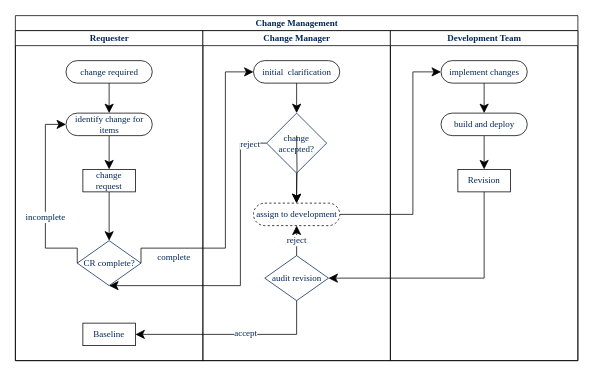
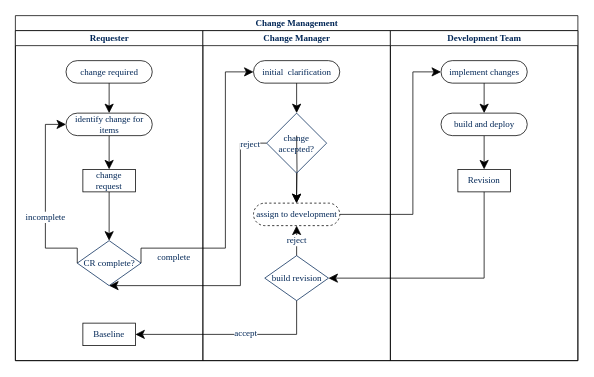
  <mxCell id="0" />
  <mxCell id="1" parent="0" />
  <mxCell id="2" value="Change Management" style="swimlane;html=1;childLayout=stackLayout;startSize=20;rounded=0;shadow=0;comic=0;labelBackgroundColor=none;strokeWidth=1;fontFamily=TitilliumText25L;fontSize=12;align=center;fontColor=#012656;" parent="1" vertex="1"><mxGeometry x="20" y="20" width="750" height="460" as="geometry" /></mxCell>
  <mxCell id="3" value="Requester" style="swimlane;html=1;startSize=20;fontColor=#012656;fontFamily=TitilliumText25L;fontSize=12;" parent="2" vertex="1"><mxGeometry y="20" width="250" height="440" as="geometry" /></mxCell>
  <mxCell id="4" value="" style="edgeStyle=orthogonalEdgeStyle;rounded=0;orthogonalLoop=1;jettySize=auto;html=1;startSize=10;endSize=10;exitX=0.5;exitY=1;exitDx=0;exitDy=0;entryX=0.5;entryY=0;entryDx=0;entryDy=0;fontColor=#012656;fontFamily=TitilliumText25L;fontSize=12;" edge="1" parent="3" source="9" target="10"><mxGeometry relative="1" as="geometry"><mxPoint x="124.75" y="165" as="sourcePoint" /><mxPoint x="124.75" y="230" as="targetPoint" /></mxGeometry></mxCell>
  <mxCell id="5" value="" style="edgeStyle=orthogonalEdgeStyle;rounded=0;orthogonalLoop=1;jettySize=auto;html=1;startSize=10;endSize=10;exitX=0.5;exitY=1;exitDx=0;exitDy=0;entryX=0.5;entryY=0;entryDx=0;entryDy=0;fontColor=#012656;fontFamily=TitilliumText25L;fontSize=12;" edge="1" parent="3" source="10" target="6"><mxGeometry relative="1" as="geometry"><mxPoint x="124.75" y="215" as="sourcePoint" /><mxPoint x="125" y="261" as="targetPoint" /></mxGeometry></mxCell>
  <mxCell id="6" value="CR complete?" style="rhombus;whiteSpace=wrap;html=1;strokeColor=#012656;fillColor=none;fontFamily=TitilliumText25L;fontColor=#012656;fontSize=12;" vertex="1" parent="3"><mxGeometry x="82.5" y="280" width="85" height="60" as="geometry" /></mxCell>
  <mxCell id="7" value="change required" style="rounded=1;whiteSpace=wrap;html=1;shadow=0;comic=0;labelBackgroundColor=none;strokeWidth=1;fontFamily=TitilliumText25L;fontSize=12;align=center;arcSize=50;fontColor=#012656;" parent="3" vertex="1"><mxGeometry x="67.5" y="40" width="115" height="30" as="geometry" /></mxCell>
  <mxCell id="8" value="" style="edgeStyle=orthogonalEdgeStyle;rounded=0;orthogonalLoop=1;jettySize=auto;html=1;startSize=10;endSize=10;fontColor=#012656;fontFamily=TitilliumText25L;fontSize=12;" edge="1" parent="3" source="7" target="9"><mxGeometry relative="1" as="geometry" /></mxCell>
  <mxCell id="9" value="identify change for items" style="whiteSpace=wrap;html=1;rounded=1;shadow=0;fontFamily=TitilliumText25L;strokeWidth=1;arcSize=50;comic=0;fontColor=#012656;fontSize=12;" vertex="1" parent="3"><mxGeometry x="67.5" y="110" width="115" height="30" as="geometry" /></mxCell>
  <mxCell id="10" value="change request" style="rounded=0;whiteSpace=wrap;html=1;shadow=0;comic=0;labelBackgroundColor=none;strokeWidth=1;fontFamily=TitilliumText25L;fontSize=12;align=center;arcSize=50;fontColor=#012656;" parent="3" vertex="1"><mxGeometry x="90" y="185" width="70" height="30" as="geometry" /></mxCell>
  <mxCell id="11" value="" style="edgeStyle=orthogonalEdgeStyle;rounded=0;orthogonalLoop=1;jettySize=auto;html=1;startSize=10;endSize=10;exitX=0;exitY=0.5;exitDx=0;exitDy=0;entryX=0;entryY=0.5;entryDx=0;entryDy=0;fontColor=#012656;fontFamily=TitilliumText25L;fontSize=12;" edge="1" parent="3" source="6" target="9"><mxGeometry relative="1" as="geometry"><mxPoint x="135" y="225" as="sourcePoint" /><mxPoint x="135" y="270" as="targetPoint" /><Array as="points"><mxPoint x="40" y="290" /><mxPoint x="40" y="125" /></Array></mxGeometry></mxCell>
  <mxCell id="12" value="incomplete" style="edgeLabel;html=1;align=center;verticalAlign=middle;resizable=0;points=[];fontFamily=TitilliumText25L;fontColor=#012656;fontSize=12;" vertex="1" connectable="0" parent="11"><mxGeometry x="-0.186" y="1" relative="1" as="geometry"><mxPoint as="offset" /></mxGeometry></mxCell>
  <mxCell id="13" value="Baseline" style="rounded=0;whiteSpace=wrap;html=1;shadow=0;comic=0;labelBackgroundColor=none;strokeWidth=1;fontFamily=TitilliumText25L;fontSize=12;align=center;arcSize=50;fontColor=#012656;" vertex="1" parent="3"><mxGeometry x="90" y="390" width="70" height="30" as="geometry" /></mxCell>
  <mxCell id="14" value="" style="edgeStyle=orthogonalEdgeStyle;rounded=0;orthogonalLoop=1;jettySize=auto;html=1;startSize=10;endSize=10;exitX=1;exitY=0.5;exitDx=0;exitDy=0;entryX=0;entryY=0.5;entryDx=0;entryDy=0;fontColor=#012656;fontFamily=TitilliumText25L;fontSize=12;" edge="1" parent="2" source="6" target="21"><mxGeometry relative="1" as="geometry"><mxPoint x="385" y="245" as="sourcePoint" /><mxPoint x="385" y="290" as="targetPoint" /><Array as="points"><mxPoint x="280" y="310" /><mxPoint x="280" y="75" /></Array></mxGeometry></mxCell>
  <mxCell id="15" value="complete" style="edgeLabel;html=1;align=center;verticalAlign=middle;resizable=0;points=[];fontFamily=TitilliumText25L;fontColor=#012656;fontSize=12;" vertex="1" connectable="0" parent="14"><mxGeometry x="-0.186" y="1" relative="1" as="geometry"><mxPoint x="-69" y="44.02" as="offset" /></mxGeometry></mxCell>
  <mxCell id="16" value="" style="edgeStyle=orthogonalEdgeStyle;rounded=0;orthogonalLoop=1;jettySize=auto;html=1;startSize=10;endSize=10;fontFamily=TitilliumText25L;fontSize=12;fontColor=#012656;exitX=0;exitY=0.5;exitDx=0;exitDy=0;entryX=0.5;entryY=1;entryDx=0;entryDy=0;" edge="1" parent="2" source="22" target="6"><mxGeometry relative="1" as="geometry"><mxPoint x="375" y="220" as="sourcePoint" /><mxPoint x="380" y="380" as="targetPoint" /><Array as="points"><mxPoint x="300" y="170" /><mxPoint x="300" y="360" /><mxPoint x="125" y="360" /></Array></mxGeometry></mxCell>
  <mxCell id="17" value="reject" style="edgeLabel;html=1;align=center;verticalAlign=middle;resizable=0;points=[];fontSize=12;fontFamily=TitilliumText25L;fontColor=#012656;" vertex="1" connectable="0" parent="16"><mxGeometry x="-0.887" relative="1" as="geometry"><mxPoint as="offset" /></mxGeometry></mxCell>
  <mxCell id="18" value="Change Manager" style="swimlane;html=1;startSize=20;fontColor=#012656;fontFamily=TitilliumText25L;fontSize=12;" vertex="1" parent="2"><mxGeometry x="250" y="20" width="250" height="440" as="geometry" /></mxCell>
  <mxCell id="19" value="" style="edgeStyle=orthogonalEdgeStyle;rounded=0;orthogonalLoop=1;jettySize=auto;html=1;startSize=10;endSize=10;exitX=0.5;exitY=1;exitDx=0;exitDy=0;entryX=0.5;entryY=0;entryDx=0;entryDy=0;fontColor=#012656;fontFamily=TitilliumText25L;fontSize=12;" edge="1" parent="18"><mxGeometry relative="1" as="geometry"><mxPoint x="125" y="140" as="sourcePoint" /><mxPoint x="124.75" y="230" as="targetPoint" /></mxGeometry></mxCell>
  <mxCell id="20" value="reject" style="edgeStyle=orthogonalEdgeStyle;rounded=0;orthogonalLoop=1;jettySize=auto;html=1;entryX=0.5;entryY=1;entryDx=0;entryDy=0;startSize=10;endSize=10;fontFamily=TitilliumText25L;fontSize=12;fontColor=#012656;" edge="1" parent="18" source="26" target="24"><mxGeometry relative="1" as="geometry"><mxPoint as="offset" /></mxGeometry></mxCell>
  <mxCell id="21" value="initial &amp;nbsp;clarification" style="rounded=1;whiteSpace=wrap;html=1;shadow=0;comic=0;labelBackgroundColor=none;strokeWidth=1;fontFamily=TitilliumText25L;fontSize=12;align=center;arcSize=50;fontColor=#012656;" vertex="1" parent="18"><mxGeometry x="67.5" y="40" width="115" height="30" as="geometry" /></mxCell>
  <mxCell id="22" value="change accepted?" style="rhombus;whiteSpace=wrap;html=1;strokeColor=#012656;fillColor=none;fontFamily=TitilliumText25L;fontSize=12;fontColor=#012656;" vertex="1" parent="18"><mxGeometry x="85" y="110" width="80" height="80" as="geometry" /></mxCell>
  <mxCell id="23" value="" style="edgeStyle=orthogonalEdgeStyle;rounded=0;orthogonalLoop=1;jettySize=auto;html=1;startSize=10;endSize=10;fontFamily=TitilliumText25L;fontSize=12;fontColor=#012656;entryX=0.5;entryY=0;entryDx=0;entryDy=0;" edge="1" parent="18" source="21" target="22"><mxGeometry relative="1" as="geometry"><mxPoint x="125.043" y="106.043" as="targetPoint" /></mxGeometry></mxCell>
  <mxCell id="24" value="assign to development" style="rounded=1;whiteSpace=wrap;html=1;shadow=0;comic=0;labelBackgroundColor=none;strokeWidth=1;fontFamily=TitilliumText25L;fontSize=12;align=center;arcSize=50;fontColor=#012656;dashed=1;" vertex="1" parent="18"><mxGeometry x="67.5" y="230" width="115" height="30" as="geometry" /></mxCell>
  <mxCell id="25" value="" style="edgeStyle=orthogonalEdgeStyle;rounded=0;orthogonalLoop=1;jettySize=auto;html=1;startSize=10;endSize=10;fontFamily=TitilliumText25L;fontSize=12;fontColor=#012656;entryX=0.5;entryY=0;entryDx=0;entryDy=0;" edge="1" parent="18" source="22" target="24"><mxGeometry relative="1" as="geometry"><mxPoint x="124" y="230" as="targetPoint" /></mxGeometry></mxCell>
- <mxCell id="26" value="audit revision" style="rhombus;whiteSpace=wrap;html=1;strokeColor=#012656;fillColor=none;fontFamily=TitilliumText25L;fontColor=#012656;fontSize=12;" vertex="1" parent="18"><mxGeometry x="82.5" y="300" width="85" height="60" as="geometry" /></mxCell>
+ <mxCell id="26" value="build revision" style="rhombus;whiteSpace=wrap;html=1;strokeColor=#012656;fillColor=none;fontFamily=TitilliumText25L;fontColor=#012656;fontSize=12;" vertex="1" parent="18"><mxGeometry x="82.5" y="300" width="85" height="60" as="geometry" /></mxCell>
  <mxCell id="27" value="Development Team" style="swimlane;html=1;startSize=20;fontColor=#012656;fontFamily=TitilliumText25L;fontSize=12;" vertex="1" parent="2"><mxGeometry x="500" y="20" width="250" height="440" as="geometry" /></mxCell>
  <mxCell id="28" value="" style="edgeStyle=orthogonalEdgeStyle;rounded=0;orthogonalLoop=1;jettySize=auto;html=1;startSize=10;endSize=10;exitX=0.5;exitY=1;exitDx=0;exitDy=0;entryX=0.5;entryY=0;entryDx=0;entryDy=0;fontColor=#012656;fontFamily=TitilliumText25L;fontSize=12;" edge="1" parent="27" source="31" target="32"><mxGeometry relative="1" as="geometry"><mxPoint x="124.75" y="165" as="sourcePoint" /><mxPoint x="124.75" y="230" as="targetPoint" /></mxGeometry></mxCell>
  <mxCell id="29" value="implement changes" style="rounded=1;whiteSpace=wrap;html=1;shadow=0;comic=0;labelBackgroundColor=none;strokeWidth=1;fontFamily=TitilliumText25L;fontSize=12;align=center;arcSize=50;fontColor=#012656;" vertex="1" parent="27"><mxGeometry x="67.5" y="40" width="115" height="30" as="geometry" /></mxCell>
  <mxCell id="30" value="" style="edgeStyle=orthogonalEdgeStyle;rounded=0;orthogonalLoop=1;jettySize=auto;html=1;startSize=10;endSize=10;fontColor=#012656;fontFamily=TitilliumText25L;fontSize=12;" edge="1" parent="27" source="29" target="31"><mxGeometry relative="1" as="geometry" /></mxCell>
  <mxCell id="31" value="build and deploy" style="whiteSpace=wrap;html=1;rounded=1;shadow=0;fontFamily=TitilliumText25L;strokeWidth=1;arcSize=50;comic=0;fontColor=#012656;fontSize=12;" vertex="1" parent="27"><mxGeometry x="67.5" y="110" width="115" height="30" as="geometry" /></mxCell>
  <mxCell id="32" value="Revision" style="rounded=0;whiteSpace=wrap;html=1;shadow=0;comic=0;labelBackgroundColor=none;strokeWidth=1;fontFamily=TitilliumText25L;fontSize=12;align=center;arcSize=50;fontColor=#012656;" vertex="1" parent="27"><mxGeometry x="90" y="185" width="70" height="30" as="geometry" /></mxCell>
  <mxCell id="33" style="edgeStyle=orthogonalEdgeStyle;rounded=0;orthogonalLoop=1;jettySize=auto;html=1;entryX=0;entryY=0.5;entryDx=0;entryDy=0;startSize=10;endSize=10;fontFamily=TitilliumText25L;fontSize=12;fontColor=#012656;" edge="1" parent="2" source="24" target="29"><mxGeometry relative="1" as="geometry"><Array as="points"><mxPoint x="530" y="265" /><mxPoint x="530" y="75" /></Array></mxGeometry></mxCell>
  <mxCell id="34" value="" style="edgeStyle=orthogonalEdgeStyle;rounded=0;orthogonalLoop=1;jettySize=auto;html=1;startSize=10;endSize=10;exitX=0.5;exitY=1;exitDx=0;exitDy=0;entryX=1;entryY=0.5;entryDx=0;entryDy=0;fontColor=#012656;fontFamily=TitilliumText25L;fontSize=12;" edge="1" parent="2" source="32" target="26"><mxGeometry relative="1" as="geometry"><mxPoint x="624.75" y="235" as="sourcePoint" /><mxPoint x="625" y="281" as="targetPoint" /></mxGeometry></mxCell>
  <mxCell id="35" style="edgeStyle=orthogonalEdgeStyle;rounded=0;orthogonalLoop=1;jettySize=auto;html=1;entryX=1;entryY=0.5;entryDx=0;entryDy=0;startSize=10;endSize=10;fontFamily=TitilliumText25L;fontSize=12;fontColor=#012656;exitX=0.5;exitY=1;exitDx=0;exitDy=0;" edge="1" parent="2" source="26" target="13"><mxGeometry relative="1" as="geometry" /></mxCell>
  <mxCell id="36" value="accept" style="edgeLabel;html=1;align=center;verticalAlign=middle;resizable=0;points=[];fontSize=12;fontFamily=TitilliumText25L;fontColor=#012656;" vertex="1" connectable="0" parent="35"><mxGeometry x="-0.12" y="-3" relative="1" as="geometry"><mxPoint as="offset" /></mxGeometry></mxCell>
